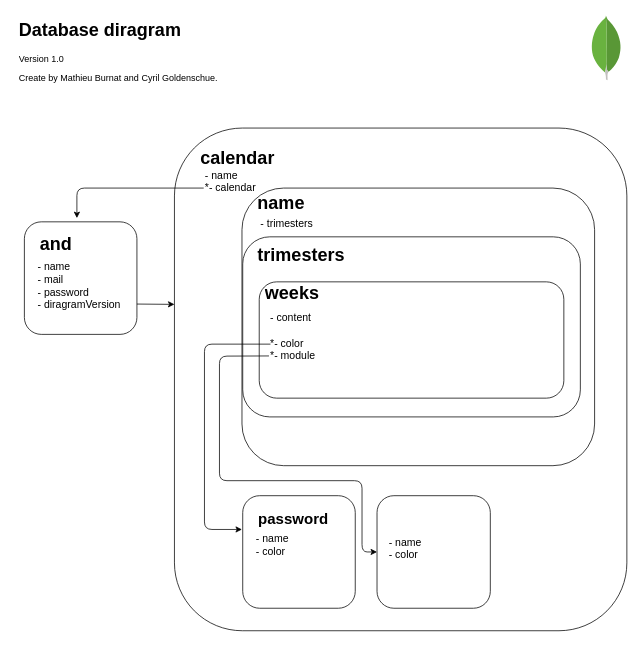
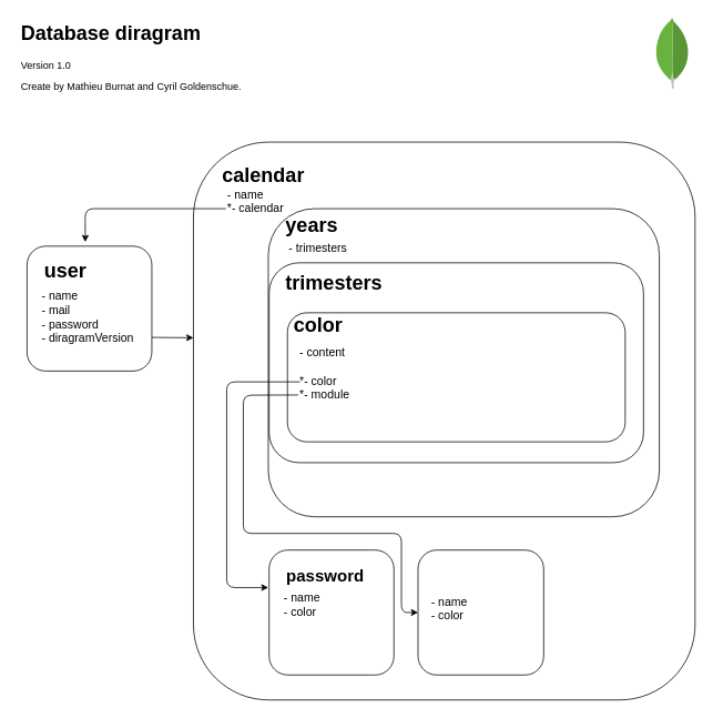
  <mxCell id="0" />
  <mxCell id="1" parent="0" />
  <mxCell id="2" value="" style="dashed=0;outlineConnect=0;html=1;align=center;labelPosition=center;verticalLabelPosition=bottom;verticalAlign=top;shape=mxgraph.weblogos.mongodb" vertex="1" parent="1"><mxGeometry x="787" y="20" width="41.2" height="86.2" as="geometry" /></mxCell>
  <mxCell id="3" value="" style="rounded=1;whiteSpace=wrap;html=1;" vertex="1" parent="1"><mxGeometry x="232" y="170" width="603" height="670" as="geometry" /></mxCell>
  <mxCell id="4" value="&lt;h1&gt;&lt;span&gt;calendar&lt;/span&gt;&lt;/h1&gt;" style="text;html=1;strokeColor=none;fillColor=none;spacing=5;spacingTop=-20;whiteSpace=wrap;overflow=hidden;rounded=0;" vertex="1" parent="1"><mxGeometry x="262" y="190" width="200" height="40" as="geometry" /></mxCell>
  <mxCell id="5" value="&lt;font style=&quot;font-size: 14px&quot;&gt;- name&lt;br&gt;*- calendar&lt;br&gt;&lt;/font&gt;&lt;div style=&quot;font-size: 14px&quot;&gt;&lt;br&gt;&lt;/div&gt;" style="text;html=1;strokeColor=none;fillColor=none;align=left;verticalAlign=middle;whiteSpace=wrap;rounded=0;" vertex="1" parent="1"><mxGeometry x="271" y="205" width="70" height="90" as="geometry" /></mxCell>
  <mxCell id="6" value="" style="endArrow=classic;html=1;exitX=0;exitY=0.5;exitDx=0;exitDy=0;" edge="1" parent="1" source="5"><mxGeometry width="50" height="50" relative="1" as="geometry"><mxPoint x="182" y="235" as="sourcePoint" /><mxPoint x="102" y="290" as="targetPoint" /><Array as="points"><mxPoint x="102" y="250" /></Array></mxGeometry></mxCell>
  <mxCell id="7" value="" style="rounded=1;whiteSpace=wrap;html=1;" vertex="1" parent="1"><mxGeometry x="32" y="295" width="150" height="150" as="geometry" /></mxCell>
- <mxCell id="8" value="&lt;h1&gt;and&lt;/h1&gt;" style="text;html=1;strokeColor=none;fillColor=none;spacing=5;spacingTop=-20;whiteSpace=wrap;overflow=hidden;rounded=0;" vertex="1" parent="1"><mxGeometry x="48" y="305" width="94" height="40" as="geometry" /></mxCell>
+ <mxCell id="8" value="&lt;h1&gt;user&lt;/h1&gt;" style="text;html=1;strokeColor=none;fillColor=none;spacing=5;spacingTop=-20;whiteSpace=wrap;overflow=hidden;rounded=0;" vertex="1" parent="1"><mxGeometry x="48" y="305" width="94" height="40" as="geometry" /></mxCell>
  <mxCell id="9" value="&lt;font style=&quot;font-size: 14px&quot;&gt;- name&lt;br&gt;- mail&lt;br&gt;- password&lt;br&gt;&lt;/font&gt;&lt;div style=&quot;font-size: 14px&quot;&gt;- diragramVersion&lt;/div&gt;" style="text;html=1;strokeColor=none;fillColor=none;align=left;verticalAlign=middle;whiteSpace=wrap;rounded=0;" vertex="1" parent="1"><mxGeometry x="48" y="335" width="134" height="90" as="geometry" /></mxCell>
  <mxCell id="10" value="" style="endArrow=classic;html=1;" edge="1" parent="1"><mxGeometry width="50" height="50" relative="1" as="geometry"><mxPoint x="182" y="404.58" as="sourcePoint" /><mxPoint x="232" y="405" as="targetPoint" /></mxGeometry></mxCell>
  <mxCell id="11" value="" style="rounded=1;whiteSpace=wrap;html=1;" vertex="1" parent="1"><mxGeometry x="322" y="250" width="470" height="370" as="geometry" /></mxCell>
- <mxCell id="12" value="&lt;h1&gt;&lt;span&gt;name&lt;/span&gt;&lt;/h1&gt;" style="text;html=1;strokeColor=none;fillColor=none;spacing=5;spacingTop=-20;whiteSpace=wrap;overflow=hidden;rounded=0;" vertex="1" parent="1"><mxGeometry x="338" y="250" width="200" height="40" as="geometry" /></mxCell>
+ <mxCell id="12" value="&lt;h1&gt;&lt;span&gt;years&lt;/span&gt;&lt;/h1&gt;" style="text;html=1;strokeColor=none;fillColor=none;spacing=5;spacingTop=-20;whiteSpace=wrap;overflow=hidden;rounded=0;" vertex="1" parent="1"><mxGeometry x="338" y="250" width="200" height="40" as="geometry" /></mxCell>
  <mxCell id="13" value="&lt;font style=&quot;font-size: 14px&quot;&gt;- trimesters&lt;br&gt;&lt;/font&gt;&lt;div style=&quot;font-size: 14px&quot;&gt;&lt;br&gt;&lt;/div&gt;" style="text;html=1;strokeColor=none;fillColor=none;align=left;verticalAlign=middle;whiteSpace=wrap;rounded=0;" vertex="1" parent="1"><mxGeometry x="345" y="260" width="114" height="90" as="geometry" /></mxCell>
  <mxCell id="14" value="" style="rounded=1;whiteSpace=wrap;html=1;" vertex="1" parent="1"><mxGeometry x="323" y="315" width="450" height="240" as="geometry" /></mxCell>
  <mxCell id="15" value="&lt;h1&gt;&lt;span&gt;trimesters&lt;/span&gt;&lt;/h1&gt;" style="text;html=1;strokeColor=none;fillColor=none;spacing=5;spacingTop=-20;whiteSpace=wrap;overflow=hidden;rounded=0;" vertex="1" parent="1"><mxGeometry x="338" y="320" width="200" height="40" as="geometry" /></mxCell>
  <mxCell id="16" value="" style="rounded=1;whiteSpace=wrap;html=1;" vertex="1" parent="1"><mxGeometry x="345" y="375" width="406" height="155" as="geometry" /></mxCell>
- <mxCell id="17" value="&lt;h1&gt;&lt;span&gt;weeks&lt;/span&gt;&lt;/h1&gt;" style="text;html=1;strokeColor=none;fillColor=none;spacing=5;spacingTop=-20;whiteSpace=wrap;overflow=hidden;rounded=0;" vertex="1" parent="1"><mxGeometry x="348" y="370" width="213" height="55" as="geometry" /></mxCell>
+ <mxCell id="17" value="&lt;h1&gt;&lt;span&gt;color&lt;/span&gt;&lt;/h1&gt;" style="text;html=1;strokeColor=none;fillColor=none;spacing=5;spacingTop=-20;whiteSpace=wrap;overflow=hidden;rounded=0;" vertex="1" parent="1"><mxGeometry x="348" y="370" width="213" height="55" as="geometry" /></mxCell>
  <mxCell id="18" value="&lt;span style=&quot;font-size: 14px&quot;&gt;- content&lt;br&gt;&lt;br&gt;*- color&lt;br&gt;*- module&lt;br&gt;&lt;/span&gt;" style="text;html=1;strokeColor=none;fillColor=none;align=left;verticalAlign=middle;whiteSpace=wrap;rounded=0;" vertex="1" parent="1"><mxGeometry x="358" y="395" width="104" height="105" as="geometry" /></mxCell>
  <mxCell id="19" value="" style="rounded=1;whiteSpace=wrap;html=1;" vertex="1" parent="1"><mxGeometry x="323" y="660" width="150" height="150" as="geometry" /></mxCell>
  <mxCell id="20" value="&lt;h1&gt;&lt;font style=&quot;font-size: 20px&quot;&gt;password&lt;/font&gt;&lt;/h1&gt;" style="text;html=1;strokeColor=none;fillColor=none;spacing=5;spacingTop=-20;whiteSpace=wrap;overflow=hidden;rounded=0;" vertex="1" parent="1"><mxGeometry x="339" y="670" width="134" height="40" as="geometry" /></mxCell>
  <mxCell id="21" value="&lt;span style=&quot;font-size: 14px&quot;&gt;- name&lt;br&gt;- color&lt;br&gt;&lt;/span&gt;" style="text;html=1;strokeColor=none;fillColor=none;align=left;verticalAlign=middle;whiteSpace=wrap;rounded=0;" vertex="1" parent="1"><mxGeometry x="339" y="680" width="134" height="90" as="geometry" /></mxCell>
  <mxCell id="22" value="" style="rounded=1;whiteSpace=wrap;html=1;" vertex="1" parent="1"><mxGeometry x="502" y="660" width="151" height="150" as="geometry" /></mxCell>
  <mxCell id="23" value="&lt;span style=&quot;font-size: 14px&quot;&gt;- name&lt;br&gt;- color&lt;br&gt;&lt;/span&gt;" style="text;html=1;strokeColor=none;fillColor=none;align=left;verticalAlign=middle;whiteSpace=wrap;rounded=0;" vertex="1" parent="1"><mxGeometry x="516" y="710" width="124" height="40" as="geometry" /></mxCell>
  <mxCell id="24" value="" style="endArrow=classic;html=1;" edge="1" parent="1"><mxGeometry width="50" height="50" relative="1" as="geometry"><mxPoint x="360" y="458" as="sourcePoint" /><mxPoint x="322" y="705" as="targetPoint" /><Array as="points"><mxPoint x="272" y="458" /><mxPoint x="272" y="705" /></Array></mxGeometry></mxCell>
  <mxCell id="25" value="" style="endArrow=classic;html=1;exitX=0;exitY=0.75;exitDx=0;exitDy=0;" edge="1" parent="1" source="18"><mxGeometry width="50" height="50" relative="1" as="geometry"><mxPoint x="142" y="690" as="sourcePoint" /><mxPoint x="502" y="735" as="targetPoint" /><Array as="points"><mxPoint x="292" y="474" /><mxPoint x="292" y="640" /><mxPoint x="482" y="640" /><mxPoint x="482" y="735" /></Array></mxGeometry></mxCell>
  <mxCell id="26" value="&lt;h1&gt;Database diragram&lt;/h1&gt;&lt;p&gt;Version 1.0&amp;nbsp;&lt;/p&gt;&lt;p&gt;Create by Mathieu Burnat and Cyril Goldenschue.&lt;/p&gt;" style="text;html=1;strokeColor=none;fillColor=none;spacing=5;spacingTop=-20;whiteSpace=wrap;overflow=hidden;rounded=0;" vertex="1" parent="1"><mxGeometry y="20" width="370" height="120" as="geometry" x="20" /></mxCell>
